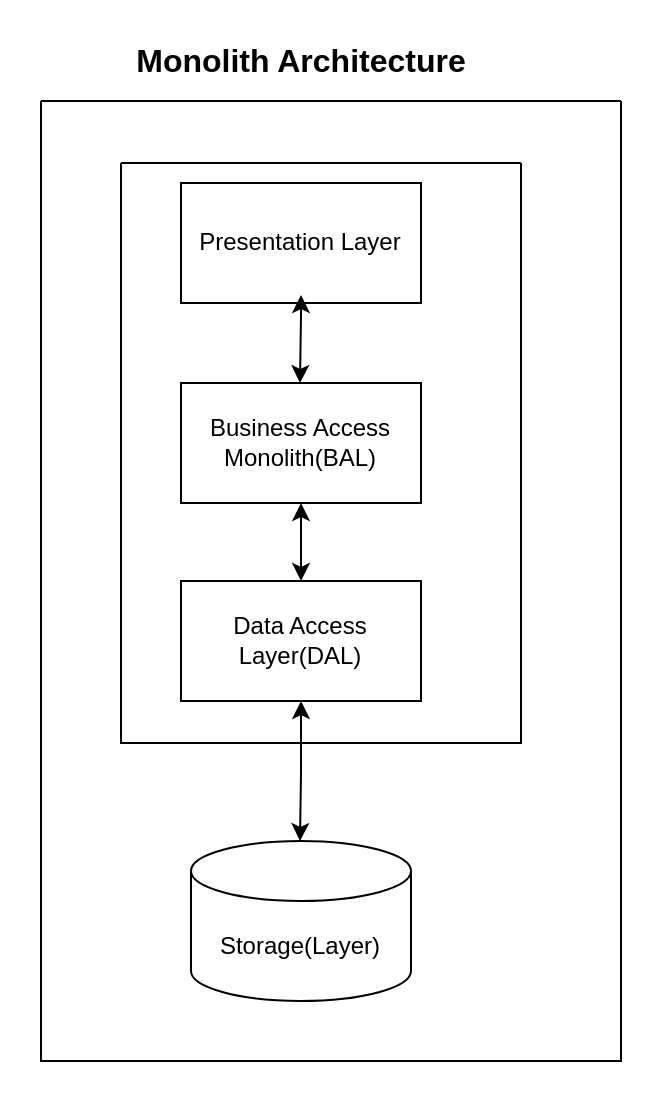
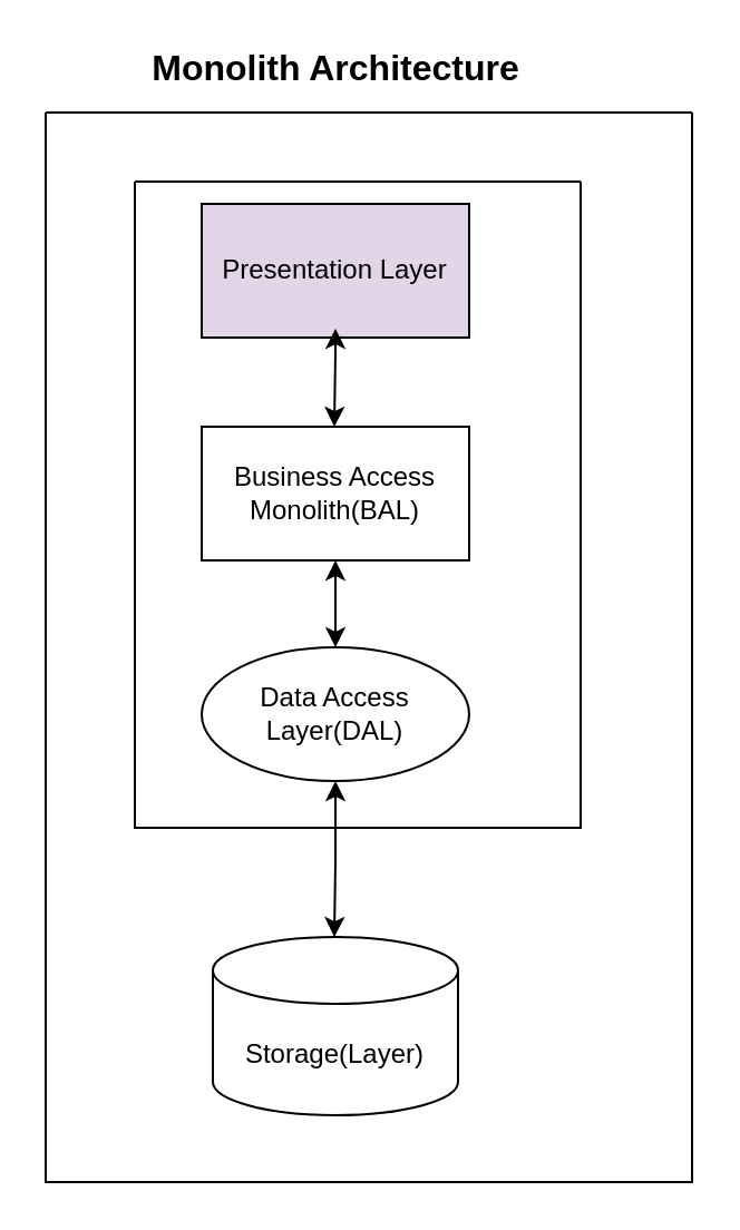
  <mxCell id="0" />
  <mxCell id="1" parent="0" />
  <mxCell id="2" value="" style="swimlane;startSize=0;collapsible=0;" vertex="1" parent="1"><mxGeometry x="20" y="50" width="290" height="480" as="geometry" /></mxCell>
- <mxCell id="3" value="Presentation Layer" style="rounded=0;whiteSpace=wrap;html=1;" vertex="1" parent="2"><mxGeometry x="70" y="41" width="120" height="60" as="geometry" /></mxCell>
+ <mxCell id="3" value="Presentation Layer" style="rounded=0;whiteSpace=wrap;html=1;fillColor=#e1d5e7;" vertex="1" parent="2"><mxGeometry x="70" y="41" width="120" height="60" as="geometry" /></mxCell>
  <mxCell id="4" value="Business Access Monolith(BAL)" style="rounded=0;whiteSpace=wrap;html=1;" vertex="1" parent="2"><mxGeometry x="70" y="141" width="120" height="60" as="geometry" /></mxCell>
  <mxCell id="5" value="" style="swimlane;startSize=0;collapsible=0;" vertex="1" parent="2"><mxGeometry x="40" y="31" width="200" height="290" as="geometry"><mxRectangle x="40" y="31" width="50" height="40" as="alternateBounds" /></mxGeometry></mxCell>
  <mxCell id="6" value="" style="endArrow=classic;startArrow=classic;html=1;rounded=0;" edge="1" parent="5"><mxGeometry width="50" height="50" relative="1" as="geometry"><mxPoint x="89.5" y="110" as="sourcePoint" /><mxPoint x="90" y="66" as="targetPoint" /><Array as="points"><mxPoint x="90" y="76" /></Array></mxGeometry></mxCell>
  <mxCell id="7" value="" style="endArrow=classic;startArrow=classic;html=1;rounded=0;" edge="1" parent="5"><mxGeometry width="50" height="50" relative="1" as="geometry"><mxPoint x="90" y="209" as="sourcePoint" /><mxPoint x="90" y="170" as="targetPoint" /><Array as="points"><mxPoint x="90" y="180" /></Array></mxGeometry></mxCell>
- <mxCell id="8" value="Data Access Layer(DAL)" style="rounded=0;whiteSpace=wrap;html=1;" vertex="1" parent="5"><mxGeometry x="30" y="209" width="120" height="60" as="geometry" /></mxCell>
+ <mxCell id="8" value="Data Access Layer(DAL)" style="ellipse;whiteSpace=wrap;html=1;" vertex="1" parent="5"><mxGeometry x="30" y="209" width="120" height="60" as="geometry" /></mxCell>
  <mxCell id="9" value="Storage(Layer)" style="shape=cylinder3;whiteSpace=wrap;html=1;boundedLbl=1;backgroundOutline=1;size=15;" vertex="1" parent="2"><mxGeometry x="75" y="370" width="110" height="80" as="geometry" /></mxCell>
  <mxCell id="10" value="" style="endArrow=classic;startArrow=classic;html=1;rounded=0;entryX=0.5;entryY=1;entryDx=0;entryDy=0;" edge="1" parent="2" target="8"><mxGeometry width="50" height="50" relative="1" as="geometry"><mxPoint x="129.5" y="370" as="sourcePoint" /><mxPoint x="130" y="326" as="targetPoint" /><Array as="points"><mxPoint x="130" y="336" /></Array></mxGeometry></mxCell>
  <mxCell id="11" value="Monolith Architecture" style="text;html=1;align=center;verticalAlign=middle;resizable=0;points=[];autosize=1;strokeColor=none;fillColor=none;fontStyle=1;fontSize=16;" vertex="1" parent="1"><mxGeometry x="60" y="20" width="180" height="20" as="geometry" /></mxCell>
